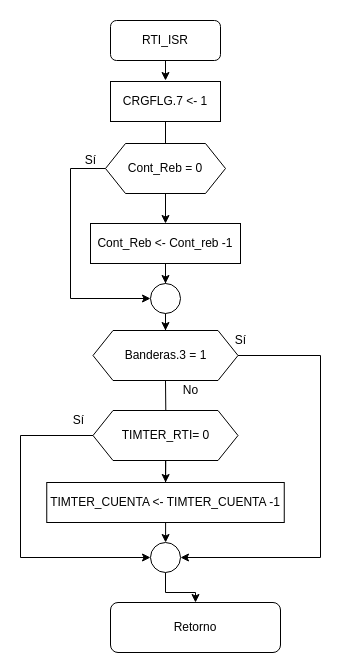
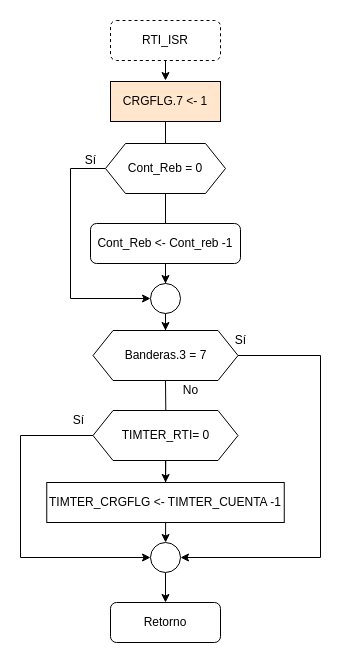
  <mxCell id="0" />
  <mxCell id="1" parent="0" />
  <mxCell id="2" style="edgeStyle=orthogonalEdgeStyle;rounded=0;orthogonalLoop=1;jettySize=auto;html=1;" parent="1" source="3" edge="1"><mxGeometry relative="1" as="geometry"><mxPoint x="165" y="80" as="targetPoint" /></mxGeometry></mxCell>
- <mxCell id="3" value="RTI_ISR" style="rounded=1;whiteSpace=wrap;html=1;" parent="1" vertex="1"><mxGeometry x="110" y="20" width="110" height="40" as="geometry" /></mxCell>
- <mxCell id="4" value="Retorno" style="rounded=1;whiteSpace=wrap;html=1;" parent="1" vertex="1"><mxGeometry x="110" y="602" width="170" height="50" as="geometry" /></mxCell>
+ <mxCell id="3" value="RTI_ISR" style="rounded=1;whiteSpace=wrap;html=1;dashed=1;" parent="1" vertex="1"><mxGeometry x="110" y="20" width="110" height="40" as="geometry" /></mxCell>
+ <mxCell id="4" value="Retorno" style="rounded=1;whiteSpace=wrap;html=1;" parent="1" vertex="1"><mxGeometry x="110" y="602" width="110" height="40" as="geometry" /></mxCell>
  <mxCell id="5" value="" style="edgeStyle=orthogonalEdgeStyle;rounded=0;orthogonalLoop=1;jettySize=auto;html=1;endArrow=none;" parent="1" source="6" target="9" edge="1"><mxGeometry relative="1" as="geometry" /></mxCell>
- <mxCell id="6" value="CRGFLG.7 &amp;lt;- 1" style="rounded=0;whiteSpace=wrap;html=1;" parent="1" vertex="1"><mxGeometry x="110" y="81" width="110" height="40" as="geometry" /></mxCell>
- <mxCell id="7" value="" style="edgeStyle=orthogonalEdgeStyle;rounded=0;orthogonalLoop=1;jettySize=auto;html=1;" parent="1" source="9" target="11" edge="1"><mxGeometry relative="1" as="geometry" /></mxCell>
+ <mxCell id="6" value="CRGFLG.7 &amp;lt;- 1" style="rounded=0;whiteSpace=wrap;html=1;fillColor=#ffe6cc;" parent="1" vertex="1"><mxGeometry x="110" y="81" width="110" height="40" as="geometry" /></mxCell>
+ <mxCell id="7" value="" style="edgeStyle=orthogonalEdgeStyle;rounded=0;orthogonalLoop=1;jettySize=auto;html=1;endArrow=none;" parent="1" source="9" target="11" edge="1"><mxGeometry relative="1" as="geometry" /></mxCell>
  <mxCell id="8" style="edgeStyle=orthogonalEdgeStyle;rounded=0;orthogonalLoop=1;jettySize=auto;html=1;entryX=0;entryY=0.5;entryDx=0;entryDy=0;" parent="1" source="9" target="14" edge="1"><mxGeometry relative="1" as="geometry"><Array as="points"><mxPoint x="70" y="168" /><mxPoint x="70" y="298" /></Array></mxGeometry></mxCell>
  <mxCell id="9" value="Cont_Reb = 0" style="shape=hexagon;perimeter=hexagonPerimeter2;whiteSpace=wrap;html=1;fixedSize=1;" parent="1" vertex="1"><mxGeometry x="105" y="143" width="120" height="50" as="geometry" /></mxCell>
  <mxCell id="10" value="" style="edgeStyle=orthogonalEdgeStyle;rounded=0;orthogonalLoop=1;jettySize=auto;html=1;" parent="1" source="11" target="14" edge="1"><mxGeometry relative="1" as="geometry" /></mxCell>
- <mxCell id="11" value="Cont_Reb &amp;lt;- Cont_reb -1" style="rounded=0;whiteSpace=wrap;html=1;" parent="1" vertex="1"><mxGeometry x="90" y="223" width="150" height="40" as="geometry" /></mxCell>
+ <mxCell id="11" value="Cont_Reb &amp;lt;- Cont_reb -1" style="whiteSpace=wrap;html=1;rounded=1;" parent="1" vertex="1"><mxGeometry x="90" y="223" width="150" height="40" as="geometry" /></mxCell>
  <mxCell id="12" value="" style="edgeStyle=orthogonalEdgeStyle;rounded=0;orthogonalLoop=1;jettySize=auto;html=1;" parent="1" target="20" edge="1"><mxGeometry relative="1" as="geometry"><mxPoint x="165" y="380" as="sourcePoint" /></mxGeometry></mxCell>
  <mxCell id="13" value="" style="edgeStyle=orthogonalEdgeStyle;rounded=0;orthogonalLoop=1;jettySize=auto;html=1;" edge="1" parent="1" source="14" target="25"><mxGeometry relative="1" as="geometry" /></mxCell>
  <mxCell id="14" value="" style="ellipse;whiteSpace=wrap;html=1;aspect=fixed;" parent="1" vertex="1"><mxGeometry x="150" y="283" width="30" height="30" as="geometry" /></mxCell>
  <mxCell id="15" value="Sí" style="text;html=1;align=center;verticalAlign=middle;resizable=0;points=[];autosize=1;" parent="1" vertex="1"><mxGeometry x="75" y="150" width="30" height="20" as="geometry" /></mxCell>
  <mxCell id="16" value="" style="edgeStyle=orthogonalEdgeStyle;rounded=0;orthogonalLoop=1;jettySize=auto;html=1;" parent="1" source="18" edge="1"><mxGeometry relative="1" as="geometry"><mxPoint x="165.1" y="490" as="targetPoint" /></mxGeometry></mxCell>
  <mxCell id="17" style="edgeStyle=orthogonalEdgeStyle;rounded=0;orthogonalLoop=1;jettySize=auto;html=1;entryX=0;entryY=0.5;entryDx=0;entryDy=0;" parent="1" source="18" target="22" edge="1"><mxGeometry relative="1" as="geometry"><Array as="points"><mxPoint x="20" y="435" /><mxPoint x="20" y="557" /></Array></mxGeometry></mxCell>
  <mxCell id="18" value="TIMTER_RTI= 0" style="shape=hexagon;perimeter=hexagonPerimeter2;whiteSpace=wrap;html=1;fixedSize=1;" parent="1" vertex="1"><mxGeometry x="92.5" y="410" width="145" height="50" as="geometry" /></mxCell>
  <mxCell id="19" value="" style="edgeStyle=orthogonalEdgeStyle;rounded=0;orthogonalLoop=1;jettySize=auto;html=1;" parent="1" source="20" target="22" edge="1"><mxGeometry relative="1" as="geometry" /></mxCell>
- <mxCell id="20" value="TIMTER_CUENTA &amp;lt;- TIMTER_CUENTA -1" style="rounded=0;whiteSpace=wrap;html=1;" parent="1" vertex="1"><mxGeometry x="46.25" y="482" width="237.5" height="40" as="geometry" /></mxCell>
+ <mxCell id="20" value="TIMTER_CRGFLG &amp;lt;- TIMTER_CUENTA -1" style="rounded=0;whiteSpace=wrap;html=1;" parent="1" vertex="1"><mxGeometry x="46.25" y="482" width="237.5" height="40" as="geometry" /></mxCell>
  <mxCell id="21" value="" style="edgeStyle=orthogonalEdgeStyle;rounded=0;orthogonalLoop=1;jettySize=auto;html=1;" parent="1" source="22" target="4" edge="1"><mxGeometry relative="1" as="geometry" /></mxCell>
  <mxCell id="22" value="" style="ellipse;whiteSpace=wrap;html=1;aspect=fixed;" parent="1" vertex="1"><mxGeometry x="150" y="542" width="30" height="30" as="geometry" /></mxCell>
  <mxCell id="23" value="Sí" style="text;html=1;align=center;verticalAlign=middle;resizable=0;points=[];autosize=1;" parent="1" vertex="1"><mxGeometry x="62.5" y="410" width="30" height="20" as="geometry" /></mxCell>
  <mxCell id="24" style="edgeStyle=orthogonalEdgeStyle;rounded=0;orthogonalLoop=1;jettySize=auto;html=1;entryX=1;entryY=0.5;entryDx=0;entryDy=0;" edge="1" parent="1" source="25" target="22"><mxGeometry relative="1" as="geometry"><Array as="points"><mxPoint x="320" y="355" /><mxPoint x="320" y="557" /></Array></mxGeometry></mxCell>
- <mxCell id="25" value="Banderas.3 = 1" style="shape=hexagon;perimeter=hexagonPerimeter2;whiteSpace=wrap;html=1;fixedSize=1;" vertex="1" parent="1"><mxGeometry x="92.5" y="330" width="145" height="50" as="geometry" /></mxCell>
+ <mxCell id="25" value="Banderas.3 = 7" style="shape=hexagon;perimeter=hexagonPerimeter2;whiteSpace=wrap;html=1;fixedSize=1;" vertex="1" parent="1"><mxGeometry x="92.5" y="330" width="145" height="50" as="geometry" /></mxCell>
  <mxCell id="26" value="Sí" style="text;html=1;align=center;verticalAlign=middle;resizable=0;points=[];autosize=1;" vertex="1" parent="1"><mxGeometry x="225" y="330" width="30" height="20" as="geometry" /></mxCell>
  <mxCell id="27" value="No" style="text;html=1;align=center;verticalAlign=middle;resizable=0;points=[];autosize=1;" vertex="1" parent="1"><mxGeometry x="175" y="380" width="30" height="20" as="geometry" /></mxCell>
